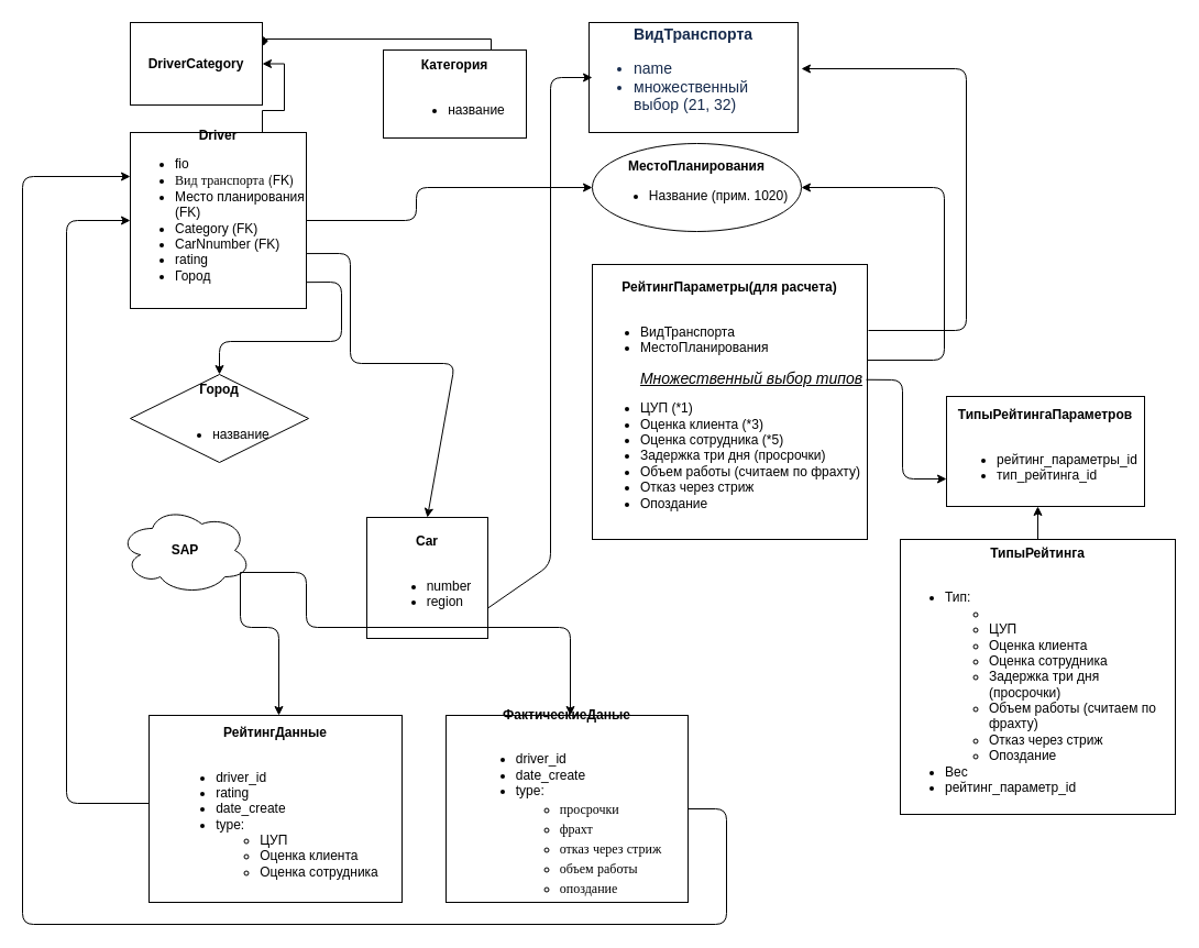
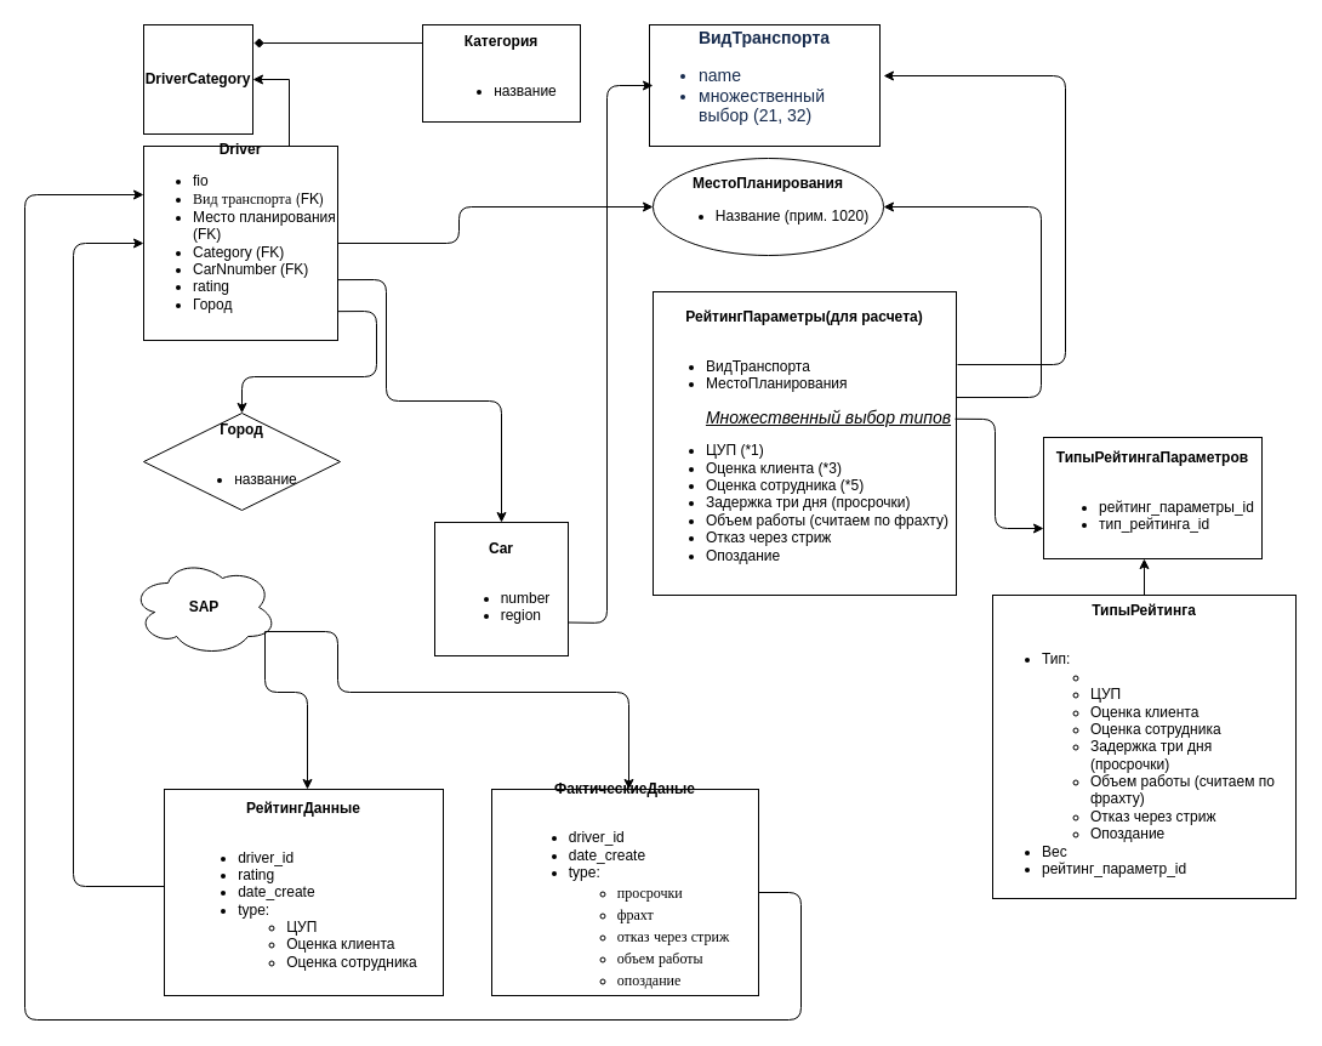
  <mxCell id="0" />
  <mxCell id="1" parent="0" />
- <mxCell id="2" value="&lt;b&gt;Car&lt;/b&gt;&lt;br&gt;&lt;br&gt;&lt;div style=&quot;text-align: left&quot;&gt;&lt;ul&gt;&lt;li&gt;&lt;span&gt;number&lt;/span&gt;&lt;/li&gt;&lt;li&gt;&lt;span&gt;region&lt;/span&gt;&lt;/li&gt;&lt;/ul&gt;&lt;/div&gt;" style="whiteSpace=wrap;html=1;aspect=fixed;" parent="1" vertex="1"><mxGeometry x="333" y="470" width="110" height="110" as="geometry" /></mxCell>
+ <mxCell id="2" value="&lt;b&gt;Car&lt;/b&gt;&lt;br&gt;&lt;br&gt;&lt;div style=&quot;text-align: left&quot;&gt;&lt;ul&gt;&lt;li&gt;&lt;span&gt;number&lt;/span&gt;&lt;/li&gt;&lt;li&gt;&lt;span&gt;region&lt;/span&gt;&lt;/li&gt;&lt;/ul&gt;&lt;/div&gt;" style="whiteSpace=wrap;html=1;aspect=fixed;" parent="1" vertex="1"><mxGeometry x="358" y="430" width="110" height="110" as="geometry" /></mxCell>
  <mxCell id="3" style="edgeStyle=orthogonalEdgeStyle;rounded=0;orthogonalLoop=1;jettySize=auto;html=1;exitX=0.75;exitY=0;exitDx=0;exitDy=0;entryX=1;entryY=0.5;entryDx=0;entryDy=0;" parent="1" source="4" target="28" edge="1"><mxGeometry relative="1" as="geometry" /></mxCell>
  <mxCell id="4" value="&lt;b&gt;Driver&lt;/b&gt;&lt;br&gt;&lt;div style=&quot;text-align: left&quot;&gt;&lt;ul&gt;&lt;li&gt;&lt;span&gt;fio&lt;/span&gt;&lt;/li&gt;&lt;li&gt;&lt;span style=&quot;font-family: &amp;#34;helvetica neue&amp;#34;&quot;&gt;Вид транспорта (FK)&lt;/span&gt;&lt;/li&gt;&lt;li&gt;Место планирования (FK)&lt;/li&gt;&lt;li&gt;&lt;span&gt;Category (FK)&lt;/span&gt;&lt;/li&gt;&lt;li&gt;&lt;span style=&quot;font-family: &amp;#34;helvetica&amp;#34;&quot;&gt;CarNnumber (FK)&lt;/span&gt;&lt;/li&gt;&lt;li&gt;&lt;span style=&quot;font-family: &amp;#34;helvetica&amp;#34;&quot;&gt;rating&lt;/span&gt;&lt;/li&gt;&lt;li&gt;&lt;font face=&quot;helvetica&quot;&gt;Город&lt;/font&gt;&lt;/li&gt;&lt;/ul&gt;&lt;/div&gt;&lt;div style=&quot;text-align: left&quot;&gt;&lt;font face=&quot;helvetica neue&quot;&gt;&lt;br&gt;&lt;/font&gt;&lt;/div&gt;" style="whiteSpace=wrap;html=1;aspect=fixed;" parent="1" vertex="1"><mxGeometry x="118" y="120" width="160" height="160" as="geometry" /></mxCell>
  <mxCell id="5" value="" style="endArrow=classic;html=1;entryX=0.5;entryY=0;entryDx=0;entryDy=0;exitX=1;exitY=0.688;exitDx=0;exitDy=0;exitPerimeter=0;" parent="1" source="4" target="2" edge="1"><mxGeometry width="50" height="50" relative="1" as="geometry"><mxPoint x="278" y="170" as="sourcePoint" /><mxPoint x="538" y="190" as="targetPoint" /><Array as="points"><mxPoint x="318" y="230" /><mxPoint x="318" y="330" /><mxPoint x="413" y="330" /></Array></mxGeometry></mxCell>
  <mxCell id="6" value="&lt;b&gt;МестоПланирования&lt;/b&gt;&lt;br&gt;&lt;div style=&quot;text-align: left&quot;&gt;&lt;ul&gt;&lt;li&gt;&lt;span&gt;Название (прим. 1020)&lt;/span&gt;&lt;/li&gt;&lt;/ul&gt;&lt;/div&gt;" style="ellipse;whiteSpace=wrap;html=1;" parent="1" vertex="1"><mxGeometry x="538" y="130" width="190" height="80" as="geometry" /></mxCell>
  <mxCell id="7" value="" style="endArrow=classic;html=1;entryX=0;entryY=0.5;entryDx=0;entryDy=0;exitX=1;exitY=0.5;exitDx=0;exitDy=0;" parent="1" source="4" target="6" edge="1"><mxGeometry width="50" height="50" relative="1" as="geometry"><mxPoint x="309" y="130" as="sourcePoint" /><mxPoint x="328" y="80" as="targetPoint" /><Array as="points"><mxPoint x="378" y="200" /><mxPoint x="378" y="170" /></Array></mxGeometry></mxCell>
  <mxCell id="8" value="&lt;span style=&quot;color: rgb(23 , 43 , 77) ; font-family: , , &amp;#34;segoe ui&amp;#34; , &amp;#34;roboto&amp;#34; , &amp;#34;oxygen&amp;#34; , &amp;#34;ubuntu&amp;#34; , &amp;#34;fira sans&amp;#34; , &amp;#34;droid sans&amp;#34; , &amp;#34;helvetica neue&amp;#34; , sans-serif ; font-size: 14px ; background-color: rgb(255 , 255 , 255)&quot;&gt;&lt;b&gt;ВидТранспорта&lt;/b&gt;&lt;br&gt;&lt;ul&gt;&lt;li style=&quot;text-align: left&quot;&gt;&lt;span style=&quot;color: rgb(23 , 43 , 77) ; font-family: , , &amp;#34;segoe ui&amp;#34; , &amp;#34;roboto&amp;#34; , &amp;#34;oxygen&amp;#34; , &amp;#34;ubuntu&amp;#34; , &amp;#34;fira sans&amp;#34; , &amp;#34;droid sans&amp;#34; , &amp;#34;helvetica neue&amp;#34; , sans-serif ; font-size: 14px ; background-color: rgb(255 , 255 , 255)&quot;&gt;name&lt;/span&gt;&lt;/li&gt;&lt;li style=&quot;text-align: left&quot;&gt;&lt;span style=&quot;color: rgb(23 , 43 , 77) ; font-family: , , &amp;#34;segoe ui&amp;#34; , &amp;#34;roboto&amp;#34; , &amp;#34;oxygen&amp;#34; , &amp;#34;ubuntu&amp;#34; , &amp;#34;fira sans&amp;#34; , &amp;#34;droid sans&amp;#34; , &amp;#34;helvetica neue&amp;#34; , sans-serif ; font-size: 14px ; background-color: rgb(255 , 255 , 255)&quot;&gt;множественный выбор (21,&amp;nbsp;32)&lt;/span&gt;&lt;/li&gt;&lt;/ul&gt;&lt;/span&gt;" style="rounded=0;whiteSpace=wrap;html=1;" parent="1" vertex="1"><mxGeometry x="535" y="20" width="190" height="100" as="geometry" /></mxCell>
  <mxCell id="9" value="" style="endArrow=classic;html=1;entryX=0;entryY=0.5;entryDx=0;entryDy=0;exitX=1;exitY=0.75;exitDx=0;exitDy=0;" parent="1" source="2" edge="1"><mxGeometry width="50" height="50" relative="1" as="geometry"><mxPoint x="470" y="490" as="sourcePoint" /><mxPoint x="538" y="70" as="targetPoint" /><Array as="points"><mxPoint x="500" y="513" /><mxPoint x="500" y="70" /></Array></mxGeometry></mxCell>
  <mxCell id="10" value="&lt;b&gt;РейтингПараметры(для расчета)&lt;/b&gt;&lt;br&gt;&lt;br&gt;&lt;div style=&quot;text-align: left&quot;&gt;&lt;ul&gt;&lt;li&gt;&lt;span&gt;ВидТранспорта&lt;/span&gt;&lt;/li&gt;&lt;li&gt;&lt;span&gt;МестоПланирования&lt;/span&gt;&lt;/li&gt;&lt;/ul&gt;&lt;/div&gt;&lt;blockquote style=&quot;margin: 0 0 0 40px ; border: none ; padding: 0px&quot;&gt;&lt;div style=&quot;text-align: left&quot;&gt;&lt;div&gt;&lt;i&gt;&lt;u&gt;&lt;font style=&quot;font-size: 14px&quot;&gt;Множественный выбор типов&lt;/font&gt;&lt;/u&gt;&lt;/i&gt;&lt;/div&gt;&lt;/div&gt;&lt;/blockquote&gt;&lt;div&gt;&lt;ul&gt;&lt;li style=&quot;text-align: left&quot;&gt;ЦУП (*1)&lt;/li&gt;&lt;li style=&quot;text-align: left&quot;&gt;Оценка клиента (*3)&lt;/li&gt;&lt;li style=&quot;text-align: left&quot;&gt;Оценка сотрудника (*5)&lt;/li&gt;&lt;li style=&quot;text-align: left&quot;&gt;Задержка три дня (просрочки)&lt;/li&gt;&lt;li style=&quot;text-align: left&quot;&gt;Объем работы (считаем по фрахту)&lt;/li&gt;&lt;li style=&quot;text-align: left&quot;&gt;Отказ через стриж&lt;/li&gt;&lt;li style=&quot;text-align: left&quot;&gt;Опоздание&lt;/li&gt;&lt;/ul&gt;&lt;/div&gt;" style="whiteSpace=wrap;html=1;aspect=fixed;" parent="1" vertex="1"><mxGeometry x="538" y="240" width="250" height="250" as="geometry" /></mxCell>
  <mxCell id="11" value="" style="endArrow=classic;html=1;entryX=1;entryY=0.5;entryDx=0;entryDy=0;exitX=0.999;exitY=0.348;exitDx=0;exitDy=0;exitPerimeter=0;" parent="1" source="10" target="6" edge="1"><mxGeometry width="50" height="50" relative="1" as="geometry"><mxPoint x="798" y="300" as="sourcePoint" /><mxPoint x="818" y="50" as="targetPoint" /><Array as="points"><mxPoint x="858" y="327" /><mxPoint x="858" y="170" /></Array></mxGeometry></mxCell>
  <mxCell id="12" value="" style="endArrow=classic;html=1;" parent="1" edge="1"><mxGeometry width="50" height="50" relative="1" as="geometry"><mxPoint x="789" y="300" as="sourcePoint" /><mxPoint x="728" y="62" as="targetPoint" /><Array as="points"><mxPoint x="878" y="300" /><mxPoint x="878" y="62" /></Array></mxGeometry></mxCell>
  <mxCell id="13" style="edgeStyle=orthogonalEdgeStyle;rounded=0;orthogonalLoop=1;jettySize=auto;html=1;entryX=1.011;entryY=0.167;entryDx=0;entryDy=0;entryPerimeter=0;endArrow=diamond;" parent="1" source="14" target="28" edge="1"><mxGeometry relative="1" as="geometry"><Array as="points"><mxPoint x="446" y="35" /></Array></mxGeometry></mxCell>
- <mxCell id="14" value="&lt;b&gt;Категория&lt;/b&gt;&lt;br&gt;&lt;br&gt;&lt;div style=&quot;text-align: left&quot;&gt;&lt;ul&gt;&lt;li&gt;&lt;span&gt;название&lt;/span&gt;&lt;/li&gt;&lt;/ul&gt;&lt;/div&gt;" style="rounded=0;whiteSpace=wrap;html=1;" parent="1" vertex="1"><mxGeometry x="348" y="45" width="130" height="80" as="geometry" /></mxCell>
+ <mxCell id="14" value="&lt;b&gt;Категория&lt;/b&gt;&lt;br&gt;&lt;br&gt;&lt;div style=&quot;text-align: left&quot;&gt;&lt;ul&gt;&lt;li&gt;&lt;span&gt;название&lt;/span&gt;&lt;/li&gt;&lt;/ul&gt;&lt;/div&gt;" style="rounded=0;whiteSpace=wrap;html=1;" parent="1" vertex="1"><mxGeometry x="348" y="20" width="130" height="80" as="geometry" /></mxCell>
  <mxCell id="15" value="&lt;b&gt;РейтингДанные&lt;/b&gt;&lt;br&gt;&lt;br&gt;&lt;div&gt;&lt;ul&gt;&lt;li style=&quot;text-align: left&quot;&gt;driver_id&lt;/li&gt;&lt;li style=&quot;text-align: left&quot;&gt;rating&lt;/li&gt;&lt;li style=&quot;text-align: left&quot;&gt;date_create&lt;/li&gt;&lt;li style=&quot;text-align: left&quot;&gt;type:&lt;/li&gt;&lt;ul&gt;&lt;li style=&quot;text-align: left&quot;&gt;ЦУП&lt;/li&gt;&lt;li style=&quot;text-align: left&quot;&gt;Оценка клиента&lt;/li&gt;&lt;li style=&quot;text-align: left&quot;&gt;Оценка сотрудника&lt;/li&gt;&lt;/ul&gt;&lt;/ul&gt;&lt;/div&gt;" style="rounded=0;whiteSpace=wrap;html=1;" parent="1" vertex="1"><mxGeometry x="135" y="650" width="230" height="170" as="geometry" /></mxCell>
  <mxCell id="16" value="&lt;b&gt;ФактическиеДаные&lt;br&gt;&lt;br&gt;&lt;/b&gt;&lt;p class=&quot;p1&quot; style=&quot;text-align: left ; margin: 0px ; font-stretch: normal ; line-height: normal ; font-family: &amp;#34;helvetica neue&amp;#34;&quot;&gt;&lt;/p&gt;&lt;ul&gt;&lt;li style=&quot;text-align: left&quot;&gt;driver_id&lt;/li&gt;&lt;li style=&quot;text-align: left&quot;&gt;date_create&lt;/li&gt;&lt;li style=&quot;text-align: left&quot;&gt;type:&lt;/li&gt;&lt;ul&gt;&lt;li style=&quot;text-align: left&quot;&gt;&lt;p class=&quot;p1&quot; style=&quot;margin: 0px ; font-stretch: normal ; line-height: normal ; font-family: &amp;#34;helvetica neue&amp;#34;&quot;&gt;просрочки&lt;/p&gt;&lt;/li&gt;&lt;li style=&quot;text-align: left&quot;&gt;&lt;p class=&quot;p1&quot; style=&quot;margin: 0px ; font-stretch: normal ; line-height: normal ; font-family: &amp;#34;helvetica neue&amp;#34;&quot;&gt;фрахт&lt;/p&gt;&lt;/li&gt;&lt;li style=&quot;text-align: left&quot;&gt;&lt;p class=&quot;p1&quot; style=&quot;margin: 0px ; font-stretch: normal ; line-height: normal ; font-family: &amp;#34;helvetica neue&amp;#34;&quot;&gt;отказ через стриж&lt;/p&gt;&lt;/li&gt;&lt;li style=&quot;text-align: left&quot;&gt;&lt;p class=&quot;p1&quot; style=&quot;margin: 0px ; font-stretch: normal ; line-height: normal ; font-family: &amp;#34;helvetica neue&amp;#34;&quot;&gt;объем работы&lt;/p&gt;&lt;/li&gt;&lt;li style=&quot;text-align: left&quot;&gt;&lt;p class=&quot;p1&quot; style=&quot;margin: 0px ; font-stretch: normal ; line-height: normal ; font-family: &amp;#34;helvetica neue&amp;#34;&quot;&gt;опоздание&lt;/p&gt;&lt;/li&gt;&lt;/ul&gt;&lt;/ul&gt;&lt;p&gt;&lt;/p&gt;" style="rounded=0;whiteSpace=wrap;html=1;" parent="1" vertex="1"><mxGeometry x="405" y="650" width="220" height="170" as="geometry" /></mxCell>
  <mxCell id="17" value="&lt;b&gt;SAP&lt;/b&gt;" style="ellipse;shape=cloud;whiteSpace=wrap;html=1;" parent="1" vertex="1"><mxGeometry x="108" y="460" width="120" height="80" as="geometry" /></mxCell>
  <mxCell id="18" value="" style="endArrow=classic;html=1;entryX=0.5;entryY=0;entryDx=0;entryDy=0;" parent="1" edge="1"><mxGeometry width="50" height="50" relative="1" as="geometry"><mxPoint x="218" y="520" as="sourcePoint" /><mxPoint x="253" y="650" as="targetPoint" /><Array as="points"><mxPoint x="218" y="570" /><mxPoint x="253" y="570" /></Array></mxGeometry></mxCell>
  <mxCell id="19" value="" style="endArrow=classic;html=1;entryX=0.5;entryY=0;entryDx=0;entryDy=0;" parent="1" edge="1"><mxGeometry width="50" height="50" relative="1" as="geometry"><mxPoint x="218" y="520" as="sourcePoint" /><mxPoint x="518" y="650" as="targetPoint" /><Array as="points"><mxPoint x="278" y="520" /><mxPoint x="278" y="570" /><mxPoint x="518" y="570" /></Array></mxGeometry></mxCell>
  <mxCell id="20" style="edgeStyle=orthogonalEdgeStyle;rounded=0;orthogonalLoop=1;jettySize=auto;html=1;entryX=0.461;entryY=1;entryDx=0;entryDy=0;entryPerimeter=0;" parent="1" source="21" target="25" edge="1"><mxGeometry relative="1" as="geometry" /></mxCell>
  <mxCell id="21" value="&lt;b&gt;ТипыРейтинга&lt;/b&gt;&lt;br&gt;&lt;br&gt;&lt;div style=&quot;text-align: left&quot;&gt;&lt;ul&gt;&lt;li&gt;&lt;span&gt;Тип:&lt;/span&gt;&lt;/li&gt;&lt;ul&gt;&lt;li&gt;&lt;span&gt;&lt;/span&gt;&lt;/li&gt;&lt;li&gt;ЦУП&lt;/li&gt;&lt;li&gt;Оценка клиента&lt;/li&gt;&lt;li&gt;Оценка сотрудника&lt;/li&gt;&lt;li&gt;Задержка три дня (просрочки)&lt;/li&gt;&lt;li&gt;Объем работы (считаем по фрахту)&lt;/li&gt;&lt;li&gt;Отказ через стриж&lt;/li&gt;&lt;li&gt;Опоздание&lt;/li&gt;&lt;/ul&gt;&lt;li&gt;&lt;span&gt;Вес&lt;/span&gt;&lt;/li&gt;&lt;li&gt;рейтинг_параметр_id&lt;/li&gt;&lt;/ul&gt;&lt;/div&gt;" style="whiteSpace=wrap;html=1;aspect=fixed;" parent="1" vertex="1"><mxGeometry x="818" y="490" width="250" height="250" as="geometry" /></mxCell>
  <mxCell id="22" value="" style="endArrow=classic;html=1;entryX=0;entryY=0.75;entryDx=0;entryDy=0;exitX=0.996;exitY=0.419;exitDx=0;exitDy=0;exitPerimeter=0;" parent="1" source="10" target="25" edge="1"><mxGeometry width="50" height="50" relative="1" as="geometry"><mxPoint x="1188" y="470" as="sourcePoint" /><mxPoint x="1118" y="370" as="targetPoint" /><Array as="points"><mxPoint x="820" y="345" /><mxPoint x="820" y="435" /></Array></mxGeometry></mxCell>
  <mxCell id="23" value="" style="endArrow=classic;html=1;entryX=0;entryY=0.5;entryDx=0;entryDy=0;" parent="1" target="4" edge="1"><mxGeometry width="50" height="50" relative="1" as="geometry"><mxPoint x="135" y="730" as="sourcePoint" /><mxPoint x="-5" y="570" as="targetPoint" /><Array as="points"><mxPoint x="60" y="730" /><mxPoint x="60" y="200" /></Array></mxGeometry></mxCell>
  <mxCell id="24" value="" style="endArrow=classic;html=1;exitX=1;exitY=0.5;exitDx=0;exitDy=0;entryX=0;entryY=0.25;entryDx=0;entryDy=0;" parent="1" source="16" target="4" edge="1"><mxGeometry width="50" height="50" relative="1" as="geometry"><mxPoint x="620" y="630" as="sourcePoint" /><mxPoint x="670" y="580" as="targetPoint" /><Array as="points"><mxPoint x="660" y="735" /><mxPoint x="660" y="840" /><mxPoint x="20" y="840" /><mxPoint x="20" y="160" /></Array></mxGeometry></mxCell>
  <mxCell id="25" value="&lt;b&gt;ТипыРейтингаПараметров&lt;/b&gt;&lt;br&gt;&lt;br&gt;&lt;div style=&quot;text-align: left&quot;&gt;&lt;ul&gt;&lt;li&gt;рейтинг_параметры_id&lt;/li&gt;&lt;li&gt;тип_рейтинга_id&lt;/li&gt;&lt;/ul&gt;&lt;/div&gt;" style="rounded=0;whiteSpace=wrap;html=1;" parent="1" vertex="1"><mxGeometry x="860" y="360" width="180" height="100" as="geometry" /></mxCell>
  <mxCell id="26" value="&lt;b&gt;Город&lt;/b&gt;&lt;br&gt;&lt;br&gt;&lt;div style=&quot;text-align: left&quot;&gt;&lt;ul&gt;&lt;li&gt;название&lt;/li&gt;&lt;/ul&gt;&lt;/div&gt;" style="rhombus;whiteSpace=wrap;html=1;" parent="1" vertex="1"><mxGeometry x="118" y="340" width="162" height="80" as="geometry" /></mxCell>
  <mxCell id="27" value="" style="endArrow=classic;html=1;entryX=0.5;entryY=0;entryDx=0;entryDy=0;exitX=0.997;exitY=0.851;exitDx=0;exitDy=0;exitPerimeter=0;" parent="1" source="4" target="26" edge="1"><mxGeometry width="50" height="50" relative="1" as="geometry"><mxPoint x="250" y="330" as="sourcePoint" /><mxPoint x="300" y="280" as="targetPoint" /><Array as="points"><mxPoint x="310" y="256" /><mxPoint x="310" y="310" /><mxPoint x="199" y="310" /></Array></mxGeometry></mxCell>
- <mxCell id="28" value="&lt;b&gt;DriverCategory&lt;/b&gt;" style="whiteSpace=wrap;html=1;aspect=fixed;" parent="1" vertex="1"><mxGeometry x="118" y="20" width="120" height="75" as="geometry" /></mxCell>
+ <mxCell id="28" value="&lt;b&gt;DriverCategory&lt;/b&gt;" style="whiteSpace=wrap;html=1;aspect=fixed;" parent="1" vertex="1"><mxGeometry x="118" y="20" width="90" height="90" as="geometry" /></mxCell>
